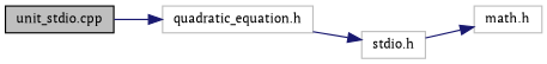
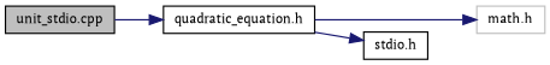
  digraph {
    fontname="PT Serif"
    rankdir=LR
    node [color=black fillcolor=white fontname="PT Serif" fontsize=10 shape=record style=filled]
    edge [color=midnightblue fontname="PT Serif" fontsize=10 labelfontname=Helvetica labelfontsize=10 style=solid]
    n1 [fillcolor=grey75 fontcolor=black height=0.2 label="unit_stdio.cpp" width=0.4]
-   n2 [color=grey75 height=0.2 label="quadratic_equation.h" width=0.4]
+   n2 [height=0.2 label="quadratic_equation.h" width=0.4]
    n3 [color=grey75 height=0.2 label="math.h" width=0.4]
-   n4 [color=grey75 height=0.2 label="stdio.h" width=0.4]
+   n4 [height=0.2 label="stdio.h" width=0.4]
    n1 -> n2
-   n4 -> n3
+   n2 -> n3
    n2 -> n4
  }
